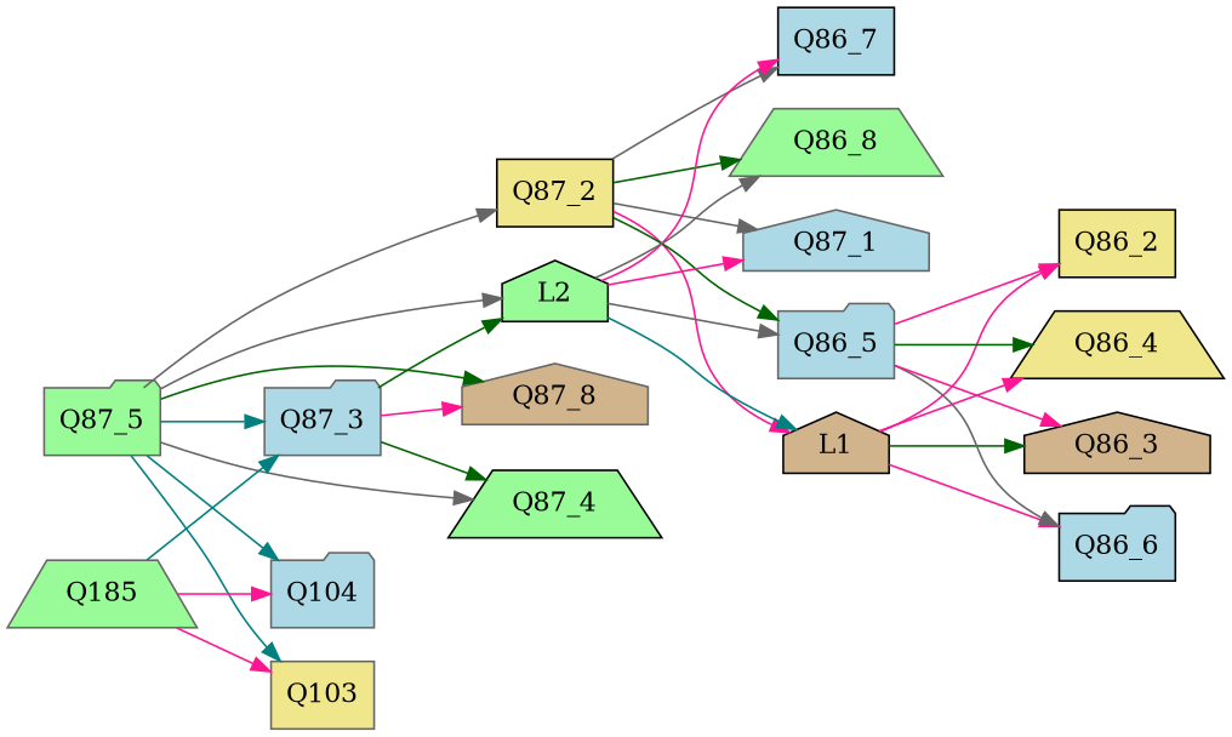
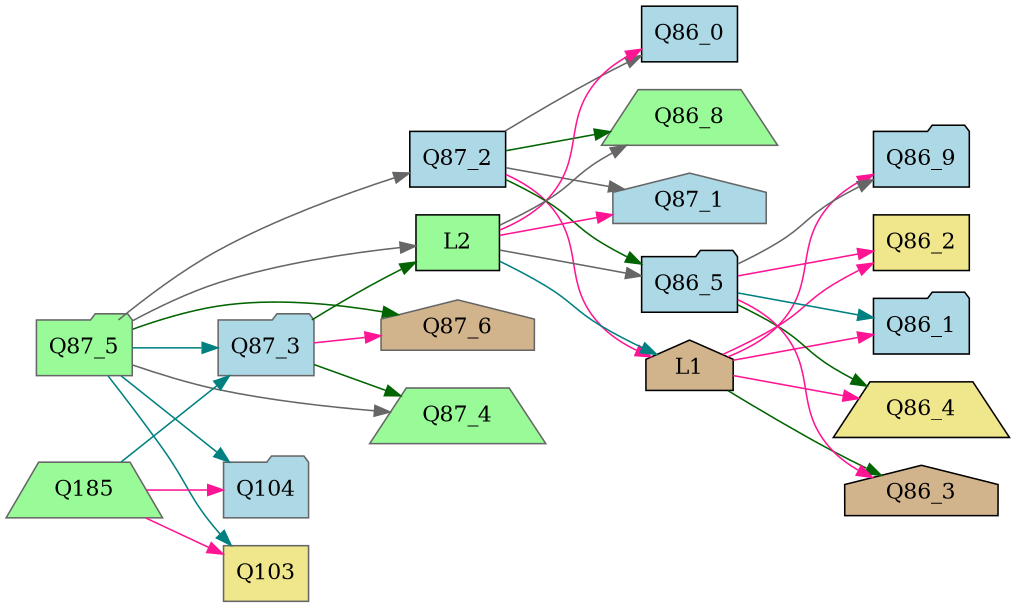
  digraph {
    rankdir=LR
    node [color=black fillcolor=lightblue shape=folder style=filled]
    edge [color=deeppink]
-   Q86_7 [shape=box]
+   Q86_7 [shape=box label=Q86_0]
    Q87_3 [color=gray40]
-   Q87_6 [color=gray40 fillcolor=tan shape=house label=Q87_8]
-   Q87_2 [fillcolor=khaki shape=box]
-   L2 [fillcolor=palegreen shape=house]
-   Q87_4 [fillcolor=palegreen shape=trapezium]
+   Q87_6 [color=gray40 fillcolor=tan shape=house]
+   Q87_2 [shape=box]
+   L2 [fillcolor=palegreen shape=box]
+   Q87_4 [color=gray40 fillcolor=palegreen shape=trapezium]
    Q86_8 [color=gray40 fillcolor=palegreen shape=trapezium]
-   Q86_6
+   Q86_6 [label=Q86_9]
    Q87_1 [color=gray40 shape=house]
    L1 [fillcolor=tan shape=house]
    Q86_2 [fillcolor=khaki shape=box]
+   Q86_1
    Q86_4 [fillcolor=khaki shape=trapezium]
    Q86_3 [fillcolor=tan shape=house]
    Q103 [color=gray40 fillcolor=khaki shape=box]
    Q87_5 [color=gray40 fillcolor=palegreen]
    Q104 [color=gray40]
-   Q86_5 [color=gray40]
+   Q86_5
    n19 [color=gray40 fillcolor=palegreen label=Q185 shape=trapezium]
    subgraph sub_1 {
    }
    subgraph sub_2 {
      Q86_7
      Q87_3
      Q87_6
      Q87_2
      L2
      Q87_4
      Q86_8
      Q86_6
      Q87_1
      L1
      Q86_2
+     Q86_1
      Q86_4
      Q86_3
      Q103
      Q87_5
      Q104
      Q86_5
      n19
    }
    Q87_3 -> Q87_6
    Q87_3 -> L2 [color=darkgreen]
    Q87_3 -> Q87_4 [color=darkgreen]
    Q87_2 -> Q86_7 [color=gray40]
    Q87_2 -> Q86_8 [color=darkgreen]
    Q87_2 -> Q87_1 [color=gray40]
    Q87_2 -> L1
    Q87_2 -> Q86_5 [color=darkgreen]
    L2 -> Q86_7
    L2 -> Q86_8 [color=gray40]
    L2 -> Q87_1
    L2 -> L1 [color=teal]
    L2 -> Q86_5 [color=gray40]
    L1 -> Q86_6
    L1 -> Q86_2
+   L1 -> Q86_1
    L1 -> Q86_4
    L1 -> Q86_3 [color=darkgreen]
    Q87_5 -> Q87_3 [color=teal]
    Q87_5 -> Q87_6 [color=darkgreen]
    Q87_5 -> Q87_2 [color=gray40]
    Q87_5 -> L2 [color=gray40]
    Q87_5 -> Q87_4 [color=gray40]
    Q87_5 -> Q103 [color=teal]
    Q87_5 -> Q104 [color=teal]
    Q86_5 -> Q86_6 [color=gray40]
    Q86_5 -> Q86_2
+   Q86_5 -> Q86_1 [color=teal]
    Q86_5 -> Q86_4 [color=darkgreen]
    Q86_5 -> Q86_3
    n19 -> Q87_3 [color=teal]
    n19 -> Q103
    n19 -> Q104
  }
